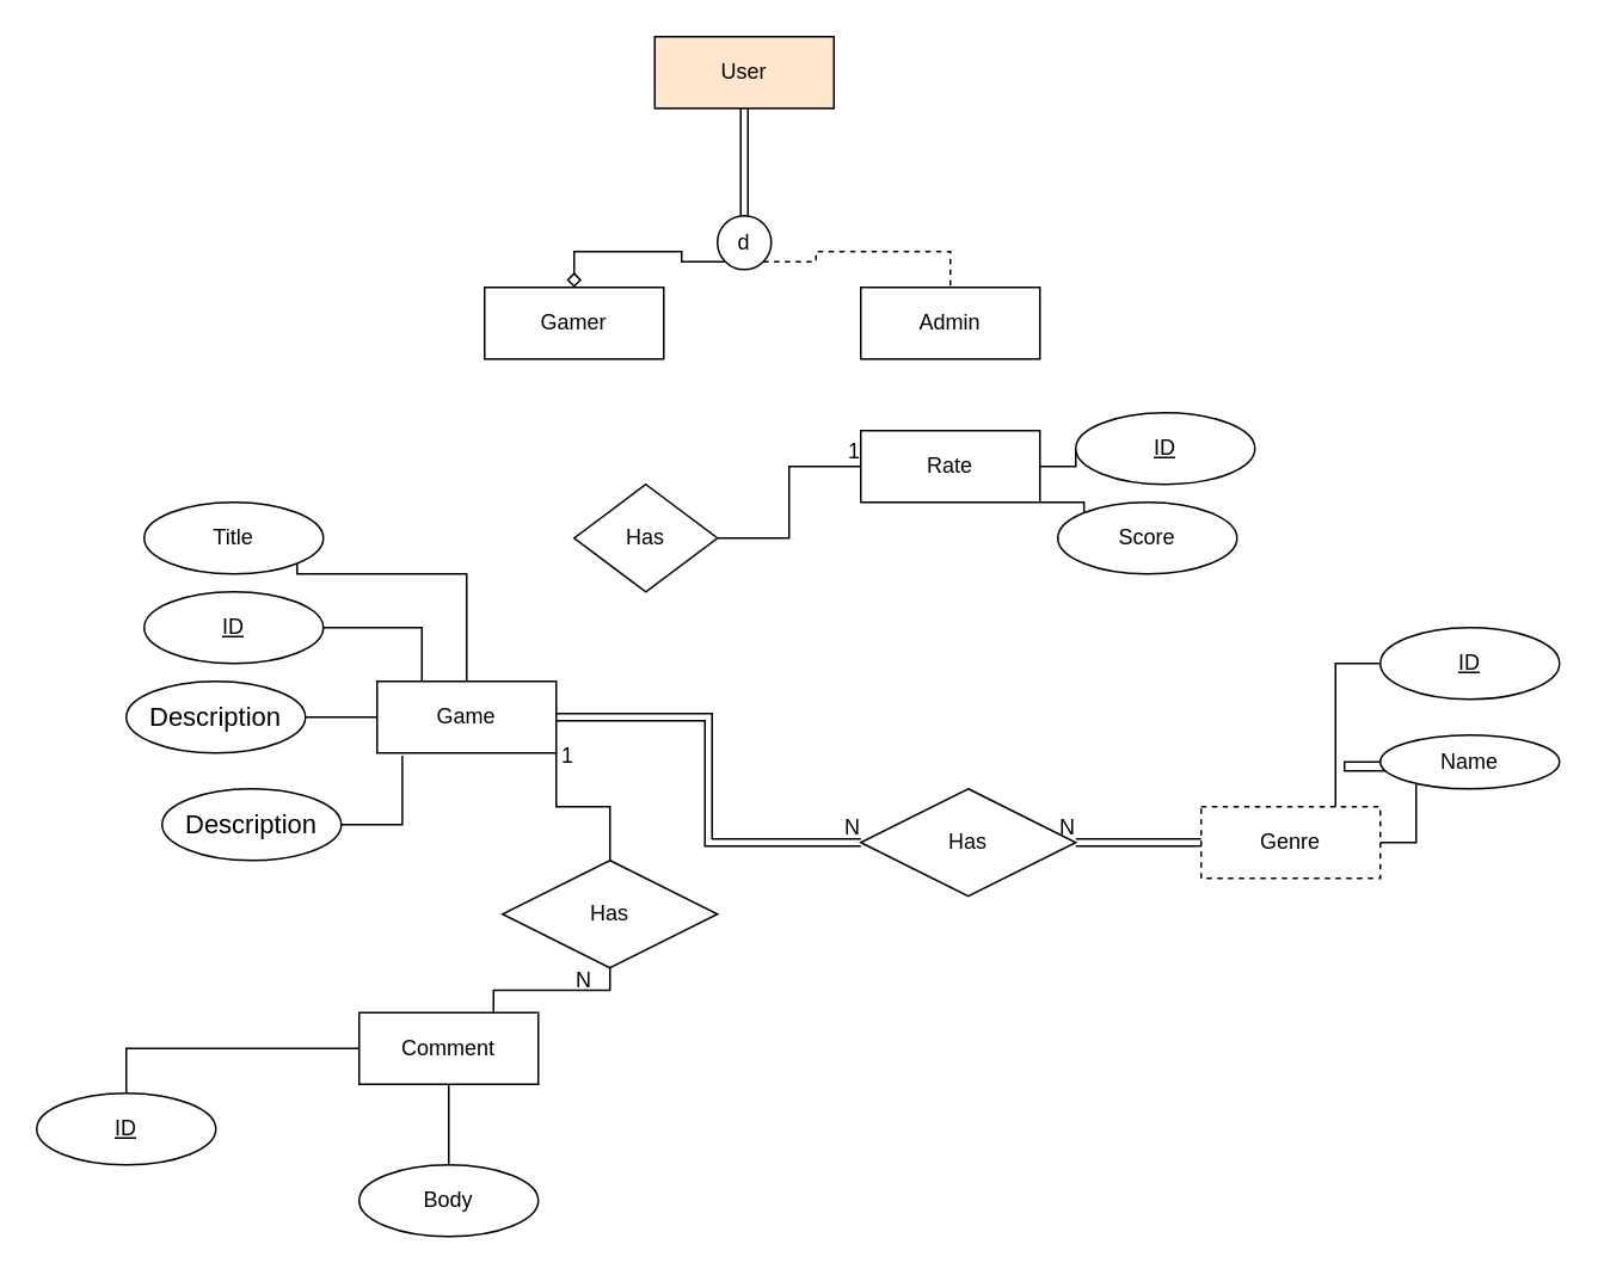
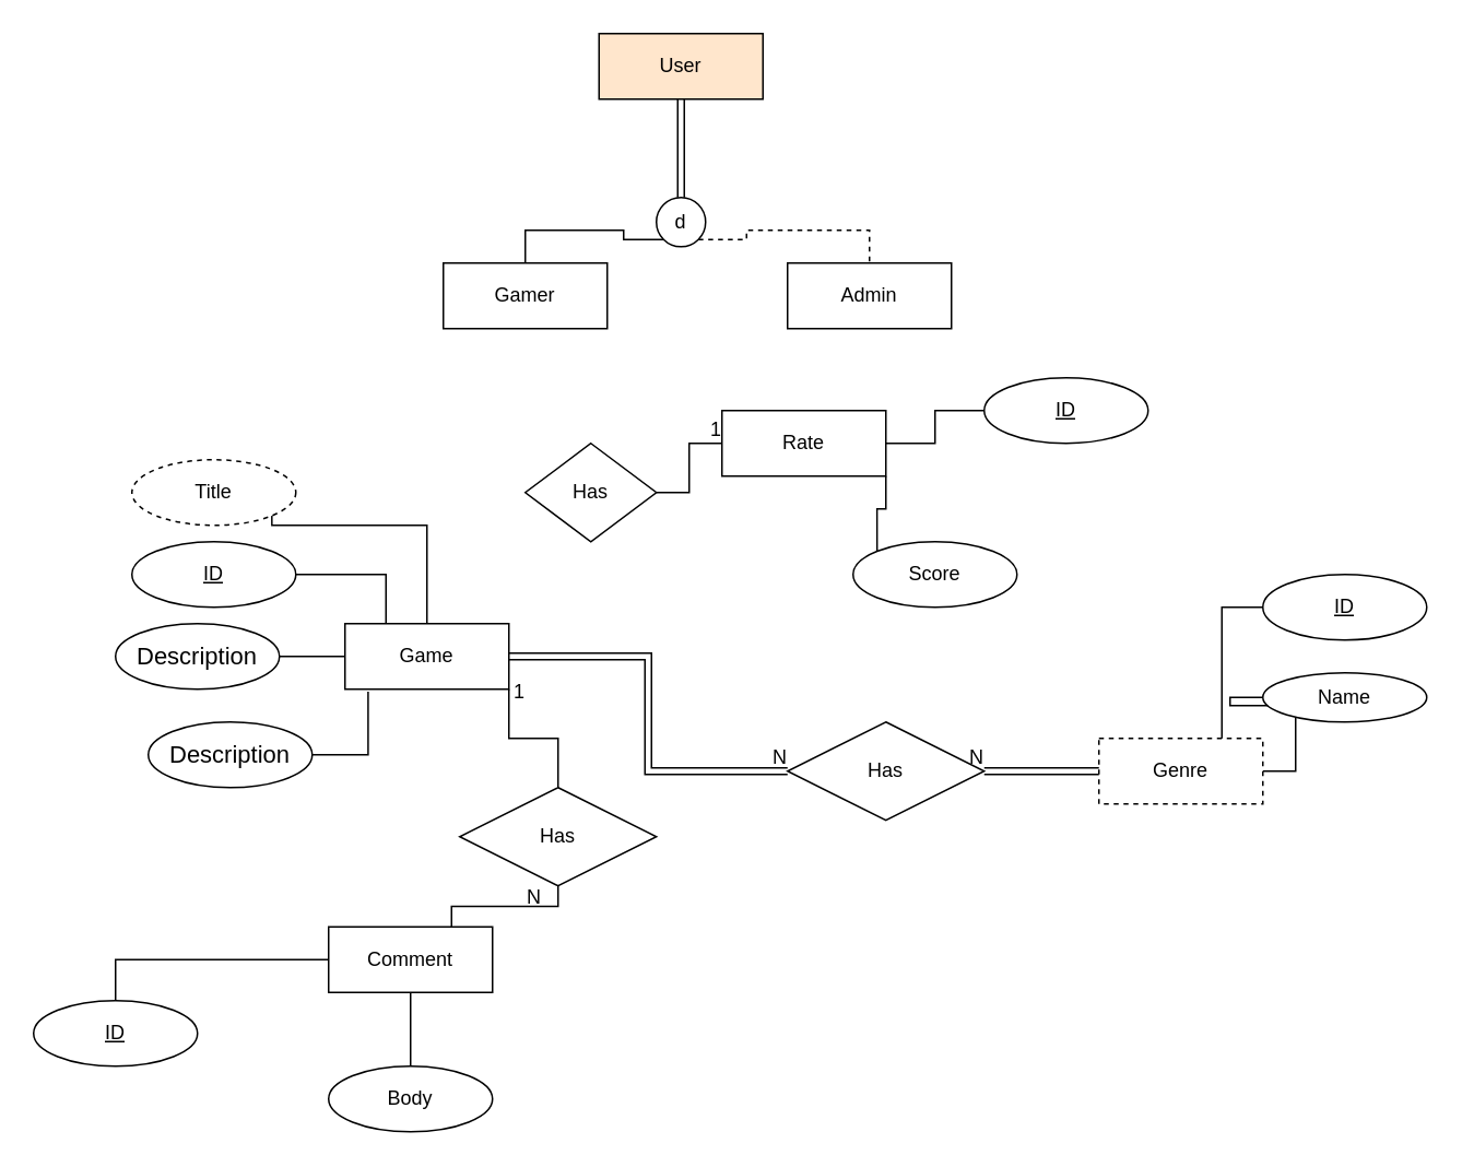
  <mxCell id="0" />
  <mxCell id="1" parent="0" />
  <mxCell id="2" style="edgeStyle=orthogonalEdgeStyle;rounded=0;orthogonalLoop=1;jettySize=auto;html=1;exitX=0.5;exitY=0;exitDx=0;exitDy=0;entryX=1;entryY=1;entryDx=0;entryDy=0;endArrow=none;endFill=0;" edge="1" parent="1" source="3" target="18"><mxGeometry relative="1" as="geometry"><Array as="points"><mxPoint x="260" y="320" /><mxPoint x="165" y="320" /></Array></mxGeometry></mxCell>
  <mxCell id="3" value="Game" style="whiteSpace=wrap;html=1;align=center;" vertex="1" parent="1"><mxGeometry x="210" y="380" width="100" height="40" as="geometry" /></mxCell>
  <mxCell id="4" style="edgeStyle=orthogonalEdgeStyle;rounded=0;orthogonalLoop=1;jettySize=auto;html=1;exitX=1;exitY=0.5;exitDx=0;exitDy=0;entryX=0;entryY=0.5;entryDx=0;entryDy=0;endArrow=none;endFill=0;" edge="1" parent="1" source="5" target="21"><mxGeometry relative="1" as="geometry" /></mxCell>
  <mxCell id="5" value="Genre" style="whiteSpace=wrap;html=1;align=center;dashed=1;" vertex="1" parent="1"><mxGeometry x="670" y="450" width="100" height="40" as="geometry" /></mxCell>
  <mxCell id="6" style="edgeStyle=orthogonalEdgeStyle;rounded=0;orthogonalLoop=1;jettySize=auto;html=1;exitX=0.5;exitY=1;exitDx=0;exitDy=0;endArrow=none;endFill=0;" edge="1" parent="1" source="8" target="23"><mxGeometry relative="1" as="geometry" /></mxCell>
  <mxCell id="7" style="edgeStyle=orthogonalEdgeStyle;rounded=0;orthogonalLoop=1;jettySize=auto;html=1;exitX=0;exitY=0.5;exitDx=0;exitDy=0;entryX=0.5;entryY=0;entryDx=0;entryDy=0;endArrow=none;endFill=0;" edge="1" parent="1" source="8" target="17"><mxGeometry relative="1" as="geometry"><mxPoint x="115" y="620" as="targetPoint" /></mxGeometry></mxCell>
  <mxCell id="8" value="Comment&lt;span style=&quot;color: rgba(0, 0, 0, 0); font-family: monospace; font-size: 0px; text-align: start;&quot;&gt;%3CmxGraphModel%3E%3Croot%3E%3CmxCell%20id%3D%220%22%2F%3E%3CmxCell%20id%3D%221%22%20parent%3D%220%22%2F%3E%3CmxCell%20id%3D%222%22%20value%3D%22Genre%22%20style%3D%22whiteSpace%3Dwrap%3Bhtml%3D1%3Balign%3Dcenter%3B%22%20vertex%3D%221%22%20parent%3D%221%22%3E%3CmxGeometry%20x%3D%22310%22%20y%3D%22210%22%20width%3D%22100%22%20height%3D%2240%22%20as%3D%22geometry%22%2F%3E%3C%2FmxCell%3E%3C%2Froot%3E%3C%2FmxGraphModel%3E&lt;/span&gt;" style="whiteSpace=wrap;html=1;align=center;" vertex="1" parent="1"><mxGeometry x="200" y="565" width="100" height="40" as="geometry" /></mxCell>
  <mxCell id="9" style="edgeStyle=orthogonalEdgeStyle;rounded=0;orthogonalLoop=1;jettySize=auto;html=1;exitX=1;exitY=1;exitDx=0;exitDy=0;entryX=0;entryY=0;entryDx=0;entryDy=0;endArrow=none;endFill=0;" edge="1" parent="1" source="11" target="22"><mxGeometry relative="1" as="geometry" /></mxCell>
  <mxCell id="10" style="edgeStyle=orthogonalEdgeStyle;rounded=0;orthogonalLoop=1;jettySize=auto;html=1;exitX=1;exitY=0.5;exitDx=0;exitDy=0;endArrow=none;endFill=0;" edge="1" parent="1" source="11" target="16"><mxGeometry relative="1" as="geometry" /></mxCell>
- <mxCell id="11" value="Rate" style="whiteSpace=wrap;html=1;align=center;" vertex="1" parent="1"><mxGeometry x="480" y="240" width="100" height="40" as="geometry" /></mxCell>
+ <mxCell id="11" value="Rate" style="whiteSpace=wrap;html=1;align=center;" vertex="1" parent="1"><mxGeometry x="440" y="250" width="100" height="40" as="geometry" /></mxCell>
  <mxCell id="12" style="edgeStyle=orthogonalEdgeStyle;rounded=0;orthogonalLoop=1;jettySize=auto;html=1;exitX=1;exitY=0.5;exitDx=0;exitDy=0;entryX=0.25;entryY=0;entryDx=0;entryDy=0;endArrow=none;endFill=0;" edge="1" parent="1" source="13" target="3"><mxGeometry relative="1" as="geometry" /></mxCell>
  <mxCell id="13" value="ID&lt;span style=&quot;color: rgba(0, 0, 0, 0); font-family: monospace; font-size: 0px; text-align: start;&quot;&gt;%3CmxGraphModel%3E%3Croot%3E%3CmxCell%20id%3D%220%22%2F%3E%3CmxCell%20id%3D%221%22%20parent%3D%220%22%2F%3E%3CmxCell%20id%3D%222%22%20value%3D%22Comment%26lt%3Bspan%20style%3D%26quot%3Bcolor%3A%20rgba(0%2C%200%2C%200%2C%200)%3B%20font-family%3A%20monospace%3B%20font-size%3A%200px%3B%20text-align%3A%20start%3B%26quot%3B%26gt%3B%253CmxGraphModel%253E%253Croot%253E%253CmxCell%2520id%253D%25220%2522%252F%253E%253CmxCell%2520id%253D%25221%2522%2520parent%253D%25220%2522%252F%253E%253CmxCell%2520id%253D%25222%2522%2520value%253D%2522Genre%2522%2520style%253D%2522whiteSpace%253Dwrap%253Bhtml%253D1%253Balign%253Dcenter%253B%2522%2520vertex%253D%25221%2522%2520parent%253D%25221%2522%253E%253CmxGeometry%2520x%253D%2522310%2522%2520y%253D%2522210%2522%2520width%253D%2522100%2522%2520height%253D%252240%2522%2520as%253D%2522geometry%2522%252F%253E%253C%252FmxCell%253E%253C%252Froot%253E%253C%252FmxGraphModel%253E%26lt%3B%2Fspan%26gt%3B%22%20style%3D%22whiteSpace%3Dwrap%3Bhtml%3D1%3Balign%3Dcenter%3B%22%20vertex%3D%221%22%20parent%3D%221%22%3E%3CmxGeometry%20x%3D%22160%22%20y%3D%22340%22%20width%3D%22100%22%20height%3D%2240%22%20as%3D%22geometry%22%2F%3E%3C%2FmxCell%3E%3C%2Froot%3E%3C%2FmxGraphModel%3E&lt;/span&gt;" style="ellipse;whiteSpace=wrap;html=1;align=center;fontStyle=4;" vertex="1" parent="1"><mxGeometry x="80" y="330" width="100" height="40" as="geometry" /></mxCell>
  <mxCell id="14" style="edgeStyle=orthogonalEdgeStyle;rounded=0;orthogonalLoop=1;jettySize=auto;html=1;exitX=0;exitY=0.5;exitDx=0;exitDy=0;entryX=0.75;entryY=0;entryDx=0;entryDy=0;endArrow=none;endFill=0;" edge="1" parent="1" source="15" target="5"><mxGeometry relative="1" as="geometry" /></mxCell>
  <mxCell id="15" value="ID&lt;span style=&quot;color: rgba(0, 0, 0, 0); font-family: monospace; font-size: 0px; text-align: start;&quot;&gt;%3CmxGraphModel%3E%3Croot%3E%3CmxCell%20id%3D%220%22%2F%3E%3CmxCell%20id%3D%221%22%20parent%3D%220%22%2F%3E%3CmxCell%20id%3D%222%22%20value%3D%22Comment%26lt%3Bspan%20style%3D%26quot%3Bcolor%3A%20rgba(0%2C%200%2C%200%2C%200)%3B%20font-family%3A%20monospace%3B%20font-size%3A%200px%3B%20text-align%3A%20start%3B%26quot%3B%26gt%3B%253CmxGraphModel%253E%253Croot%253E%253CmxCell%2520id%253D%25220%2522%252F%253E%253CmxCell%2520id%253D%25221%2522%2520parent%253D%25220%2522%252F%253E%253CmxCell%2520id%253D%25222%2522%2520value%253D%2522Genre%2522%2520style%253D%2522whiteSpace%253Dwrap%253Bhtml%253D1%253Balign%253Dcenter%253B%2522%2520vertex%253D%25221%2522%2520parent%253D%25221%2522%253E%253CmxGeometry%2520x%253D%2522310%2522%2520y%253D%2522210%2522%2520width%253D%2522100%2522%2520height%253D%252240%2522%2520as%253D%2522geometry%2522%252F%253E%253C%252FmxCell%253E%253C%252Froot%253E%253C%252FmxGraphModel%253E%26lt%3B%2Fspan%26gt%3B%22%20style%3D%22whiteSpace%3Dwrap%3Bhtml%3D1%3Balign%3Dcenter%3B%22%20vertex%3D%221%22%20parent%3D%221%22%3E%3CmxGeometry%20x%3D%22160%22%20y%3D%22340%22%20width%3D%22100%22%20height%3D%2240%22%20as%3D%22geometry%22%2F%3E%3C%2FmxCell%3E%3C%2Froot%3E%3C%2FmxGraphModel%3E&lt;/span&gt;" style="ellipse;whiteSpace=wrap;html=1;align=center;fontStyle=4;" vertex="1" parent="1"><mxGeometry x="770" y="350" width="100" height="40" as="geometry" /></mxCell>
  <mxCell id="16" value="ID&lt;span style=&quot;color: rgba(0, 0, 0, 0); font-family: monospace; font-size: 0px; text-align: start;&quot;&gt;%3CmxGraphModel%3E%3Croot%3E%3CmxCell%20id%3D%220%22%2F%3E%3CmxCell%20id%3D%221%22%20parent%3D%220%22%2F%3E%3CmxCell%20id%3D%222%22%20value%3D%22Comment%26lt%3Bspan%20style%3D%26quot%3Bcolor%3A%20rgba(0%2C%200%2C%200%2C%200)%3B%20font-family%3A%20monospace%3B%20font-size%3A%200px%3B%20text-align%3A%20start%3B%26quot%3B%26gt%3B%253CmxGraphModel%253E%253Croot%253E%253CmxCell%2520id%253D%25220%2522%252F%253E%253CmxCell%2520id%253D%25221%2522%2520parent%253D%25220%2522%252F%253E%253CmxCell%2520id%253D%25222%2522%2520value%253D%2522Genre%2522%2520style%253D%2522whiteSpace%253Dwrap%253Bhtml%253D1%253Balign%253Dcenter%253B%2522%2520vertex%253D%25221%2522%2520parent%253D%25221%2522%253E%253CmxGeometry%2520x%253D%2522310%2522%2520y%253D%2522210%2522%2520width%253D%2522100%2522%2520height%253D%252240%2522%2520as%253D%2522geometry%2522%252F%253E%253C%252FmxCell%253E%253C%252Froot%253E%253C%252FmxGraphModel%253E%26lt%3B%2Fspan%26gt%3B%22%20style%3D%22whiteSpace%3Dwrap%3Bhtml%3D1%3Balign%3Dcenter%3B%22%20vertex%3D%221%22%20parent%3D%221%22%3E%3CmxGeometry%20x%3D%22160%22%20y%3D%22340%22%20width%3D%22100%22%20height%3D%2240%22%20as%3D%22geometry%22%2F%3E%3C%2FmxCell%3E%3C%2Froot%3E%3C%2FmxGraphModel%3E&lt;/span&gt;" style="ellipse;whiteSpace=wrap;html=1;align=center;fontStyle=4;" vertex="1" parent="1"><mxGeometry x="600" y="230" width="100" height="40" as="geometry" /></mxCell>
  <mxCell id="17" value="ID&lt;span style=&quot;color: rgba(0, 0, 0, 0); font-family: monospace; font-size: 0px; text-align: start;&quot;&gt;%3CmxGraphModel%3E%3Croot%3E%3CmxCell%20id%3D%220%22%2F%3E%3CmxCell%20id%3D%221%22%20parent%3D%220%22%2F%3E%3CmxCell%20id%3D%222%22%20value%3D%22Comment%26lt%3Bspan%20style%3D%26quot%3Bcolor%3A%20rgba(0%2C%200%2C%200%2C%200)%3B%20font-family%3A%20monospace%3B%20font-size%3A%200px%3B%20text-align%3A%20start%3B%26quot%3B%26gt%3B%253CmxGraphModel%253E%253Croot%253E%253CmxCell%2520id%253D%25220%2522%252F%253E%253CmxCell%2520id%253D%25221%2522%2520parent%253D%25220%2522%252F%253E%253CmxCell%2520id%253D%25222%2522%2520value%253D%2522Genre%2522%2520style%253D%2522whiteSpace%253Dwrap%253Bhtml%253D1%253Balign%253Dcenter%253B%2522%2520vertex%253D%25221%2522%2520parent%253D%25221%2522%253E%253CmxGeometry%2520x%253D%2522310%2522%2520y%253D%2522210%2522%2520width%253D%2522100%2522%2520height%253D%252240%2522%2520as%253D%2522geometry%2522%252F%253E%253C%252FmxCell%253E%253C%252Froot%253E%253C%252FmxGraphModel%253E%26lt%3B%2Fspan%26gt%3B%22%20style%3D%22whiteSpace%3Dwrap%3Bhtml%3D1%3Balign%3Dcenter%3B%22%20vertex%3D%221%22%20parent%3D%221%22%3E%3CmxGeometry%20x%3D%22160%22%20y%3D%22340%22%20width%3D%22100%22%20height%3D%2240%22%20as%3D%22geometry%22%2F%3E%3C%2FmxCell%3E%3C%2Froot%3E%3C%2FmxGraphModel%3E&lt;/span&gt;" style="ellipse;whiteSpace=wrap;html=1;align=center;fontStyle=4;" vertex="1" parent="1"><mxGeometry x="20" y="610" width="100" height="40" as="geometry" /></mxCell>
- <mxCell id="18" value="Title" style="ellipse;whiteSpace=wrap;html=1;align=center;" vertex="1" parent="1"><mxGeometry x="80" y="280" width="100" height="40" as="geometry" /></mxCell>
+ <mxCell id="18" value="Title" style="ellipse;whiteSpace=wrap;html=1;align=center;dashed=1;" vertex="1" parent="1"><mxGeometry x="80" y="280" width="100" height="40" as="geometry" /></mxCell>
  <mxCell id="19" style="edgeStyle=orthogonalEdgeStyle;rounded=0;orthogonalLoop=1;jettySize=auto;html=1;exitX=1;exitY=0.5;exitDx=0;exitDy=0;entryX=0;entryY=0.5;entryDx=0;entryDy=0;endArrow=none;endFill=0;" edge="1" parent="1" source="20" target="3"><mxGeometry relative="1" as="geometry" /></mxCell>
  <mxCell id="20" value="&lt;span style=&quot;font-family: Arial; font-size: 14.667px;&quot;&gt;Description&lt;/span&gt;" style="ellipse;whiteSpace=wrap;html=1;align=center;" vertex="1" parent="1"><mxGeometry x="70" y="380" width="100" height="40" as="geometry" /></mxCell>
  <mxCell id="21" value="Name" style="ellipse;whiteSpace=wrap;html=1;align=center;" vertex="1" parent="1"><mxGeometry x="770" y="410" width="100" height="30" as="geometry" /></mxCell>
- <mxCell id="22" value="Score" style="ellipse;whiteSpace=wrap;html=1;align=center;" vertex="1" parent="1"><mxGeometry x="590" y="280" width="100" height="40" as="geometry" /></mxCell>
+ <mxCell id="22" value="Score" style="ellipse;whiteSpace=wrap;html=1;align=center;" vertex="1" parent="1"><mxGeometry x="520" y="330" width="100" height="40" as="geometry" /></mxCell>
  <mxCell id="23" value="Body" style="ellipse;whiteSpace=wrap;html=1;align=center;" vertex="1" parent="1"><mxGeometry x="200" y="650" width="100" height="40" as="geometry" /></mxCell>
  <mxCell id="24" value="Has" style="shape=rhombus;perimeter=rhombusPerimeter;whiteSpace=wrap;html=1;align=center;" vertex="1" parent="1"><mxGeometry x="480" y="440" width="120" height="60" as="geometry" /></mxCell>
  <mxCell id="25" value="" style="shape=link;html=1;rounded=0;endArrow=none;endFill=0;exitX=1;exitY=0.5;exitDx=0;exitDy=0;entryX=0;entryY=0.5;entryDx=0;entryDy=0;edgeStyle=orthogonalEdgeStyle;" edge="1" parent="1" source="3" target="24"><mxGeometry relative="1" as="geometry"><mxPoint x="320" y="410" as="sourcePoint" /><mxPoint x="480" y="410" as="targetPoint" /></mxGeometry></mxCell>
  <mxCell id="26" value="N" style="resizable=0;html=1;align=right;verticalAlign=bottom;" connectable="0" vertex="1" parent="25"><mxGeometry x="1" relative="1" as="geometry" /></mxCell>
  <mxCell id="27" value="" style="shape=link;html=1;rounded=0;endArrow=none;endFill=0;entryX=1;entryY=0.5;entryDx=0;entryDy=0;exitX=0;exitY=0.5;exitDx=0;exitDy=0;edgeStyle=orthogonalEdgeStyle;" edge="1" parent="1" source="5" target="24"><mxGeometry relative="1" as="geometry"><mxPoint x="590" y="450" as="sourcePoint" /><mxPoint x="650" y="370" as="targetPoint" /></mxGeometry></mxCell>
  <mxCell id="28" value="N" style="resizable=0;html=1;align=right;verticalAlign=bottom;" connectable="0" vertex="1" parent="27"><mxGeometry x="1" relative="1" as="geometry" /></mxCell>
  <mxCell id="29" value="Has" style="shape=rhombus;perimeter=rhombusPerimeter;whiteSpace=wrap;html=1;align=center;" vertex="1" parent="1"><mxGeometry x="280" y="480" width="120" height="60" as="geometry" /></mxCell>
  <mxCell id="30" value="" style="endArrow=none;html=1;rounded=0;exitX=0.75;exitY=0;exitDx=0;exitDy=0;entryX=0.5;entryY=1;entryDx=0;entryDy=0;edgeStyle=orthogonalEdgeStyle;" edge="1" parent="1" source="8" target="29"><mxGeometry relative="1" as="geometry"><mxPoint x="410" y="450" as="sourcePoint" /><mxPoint x="570" y="450" as="targetPoint" /></mxGeometry></mxCell>
  <mxCell id="31" value="N" style="resizable=0;html=1;align=right;verticalAlign=bottom;" connectable="0" vertex="1" parent="30"><mxGeometry x="1" relative="1" as="geometry"><mxPoint x="-10" y="15" as="offset" /></mxGeometry></mxCell>
  <mxCell id="32" value="Has" style="shape=rhombus;perimeter=rhombusPerimeter;whiteSpace=wrap;html=1;align=center;" vertex="1" parent="1"><mxGeometry x="320" y="270" width="80" height="60" as="geometry" /></mxCell>
  <mxCell id="33" value="" style="endArrow=none;html=1;rounded=0;entryX=1;entryY=1;entryDx=0;entryDy=0;exitX=0.5;exitY=0;exitDx=0;exitDy=0;edgeStyle=orthogonalEdgeStyle;" edge="1" parent="1" source="29" target="3"><mxGeometry relative="1" as="geometry"><mxPoint x="220" y="490" as="sourcePoint" /><mxPoint x="380" y="490" as="targetPoint" /></mxGeometry></mxCell>
  <mxCell id="34" value="1" style="resizable=0;html=1;align=right;verticalAlign=bottom;" connectable="0" vertex="1" parent="33"><mxGeometry x="1" relative="1" as="geometry"><mxPoint x="10" y="10" as="offset" /></mxGeometry></mxCell>
  <mxCell id="35" value="" style="endArrow=none;html=1;rounded=0;exitX=1;exitY=0.5;exitDx=0;exitDy=0;entryX=0;entryY=0.5;entryDx=0;entryDy=0;edgeStyle=orthogonalEdgeStyle;" edge="1" parent="1" source="32" target="11"><mxGeometry relative="1" as="geometry"><mxPoint x="490" y="360" as="sourcePoint" /><mxPoint x="650" y="360" as="targetPoint" /></mxGeometry></mxCell>
  <mxCell id="36" value="1" style="resizable=0;html=1;align=right;verticalAlign=bottom;" connectable="0" vertex="1" parent="35"><mxGeometry x="1" relative="1" as="geometry" /></mxCell>
  <mxCell id="37" value="User" style="whiteSpace=wrap;html=1;align=center;fillColor=#ffe6cc;" vertex="1" parent="1"><mxGeometry x="365" y="20" width="100" height="40" as="geometry" /></mxCell>
  <mxCell id="38" value="Admin" style="whiteSpace=wrap;html=1;align=center;" vertex="1" parent="1"><mxGeometry x="480" y="160" width="100" height="40" as="geometry" /></mxCell>
  <mxCell id="39" value="Gamer" style="whiteSpace=wrap;html=1;align=center;" vertex="1" parent="1"><mxGeometry x="270" y="160" width="100" height="40" as="geometry" /></mxCell>
- <mxCell id="40" style="edgeStyle=orthogonalEdgeStyle;rounded=0;orthogonalLoop=1;jettySize=auto;html=1;exitX=0;exitY=1;exitDx=0;exitDy=0;entryX=0.5;entryY=0;entryDx=0;entryDy=0;endArrow=diamond;endFill=0;" edge="1" parent="1" source="42" target="39"><mxGeometry relative="1" as="geometry" /></mxCell>
+ <mxCell id="40" style="edgeStyle=orthogonalEdgeStyle;rounded=0;orthogonalLoop=1;jettySize=auto;html=1;exitX=0;exitY=1;exitDx=0;exitDy=0;entryX=0.5;entryY=0;entryDx=0;entryDy=0;endArrow=none;endFill=0;" edge="1" parent="1" source="42" target="39"><mxGeometry relative="1" as="geometry" /></mxCell>
  <mxCell id="41" style="edgeStyle=orthogonalEdgeStyle;rounded=0;orthogonalLoop=1;jettySize=auto;html=1;exitX=1;exitY=1;exitDx=0;exitDy=0;entryX=0.5;entryY=0;entryDx=0;entryDy=0;endArrow=none;endFill=0;dashed=1;" edge="1" parent="1" source="42" target="38"><mxGeometry relative="1" as="geometry" /></mxCell>
  <mxCell id="42" value="d" style="ellipse;whiteSpace=wrap;html=1;" vertex="1" parent="1"><mxGeometry x="400" y="120" width="30" height="30" as="geometry" /></mxCell>
  <mxCell id="43" value="" style="shape=link;html=1;rounded=0;endArrow=none;endFill=0;exitX=0.5;exitY=0;exitDx=0;exitDy=0;" edge="1" parent="1" source="42"><mxGeometry relative="1" as="geometry"><mxPoint x="0" y="140" as="sourcePoint" /><mxPoint x="415" y="60" as="targetPoint" /></mxGeometry></mxCell>
  <mxCell id="44" style="edgeStyle=orthogonalEdgeStyle;rounded=0;orthogonalLoop=1;jettySize=auto;html=1;exitX=1;exitY=0.5;exitDx=0;exitDy=0;entryX=0.141;entryY=1.039;entryDx=0;entryDy=0;entryPerimeter=0;endArrow=none;endFill=0;" edge="1" parent="1" source="45" target="3"><mxGeometry relative="1" as="geometry" /></mxCell>
  <mxCell id="45" value="&lt;span style=&quot;font-family: Arial; font-size: 14.667px;&quot;&gt;Description&lt;/span&gt;" style="ellipse;whiteSpace=wrap;html=1;align=center;" vertex="1" parent="1"><mxGeometry x="90" y="440" width="100" height="40" as="geometry" /></mxCell>
